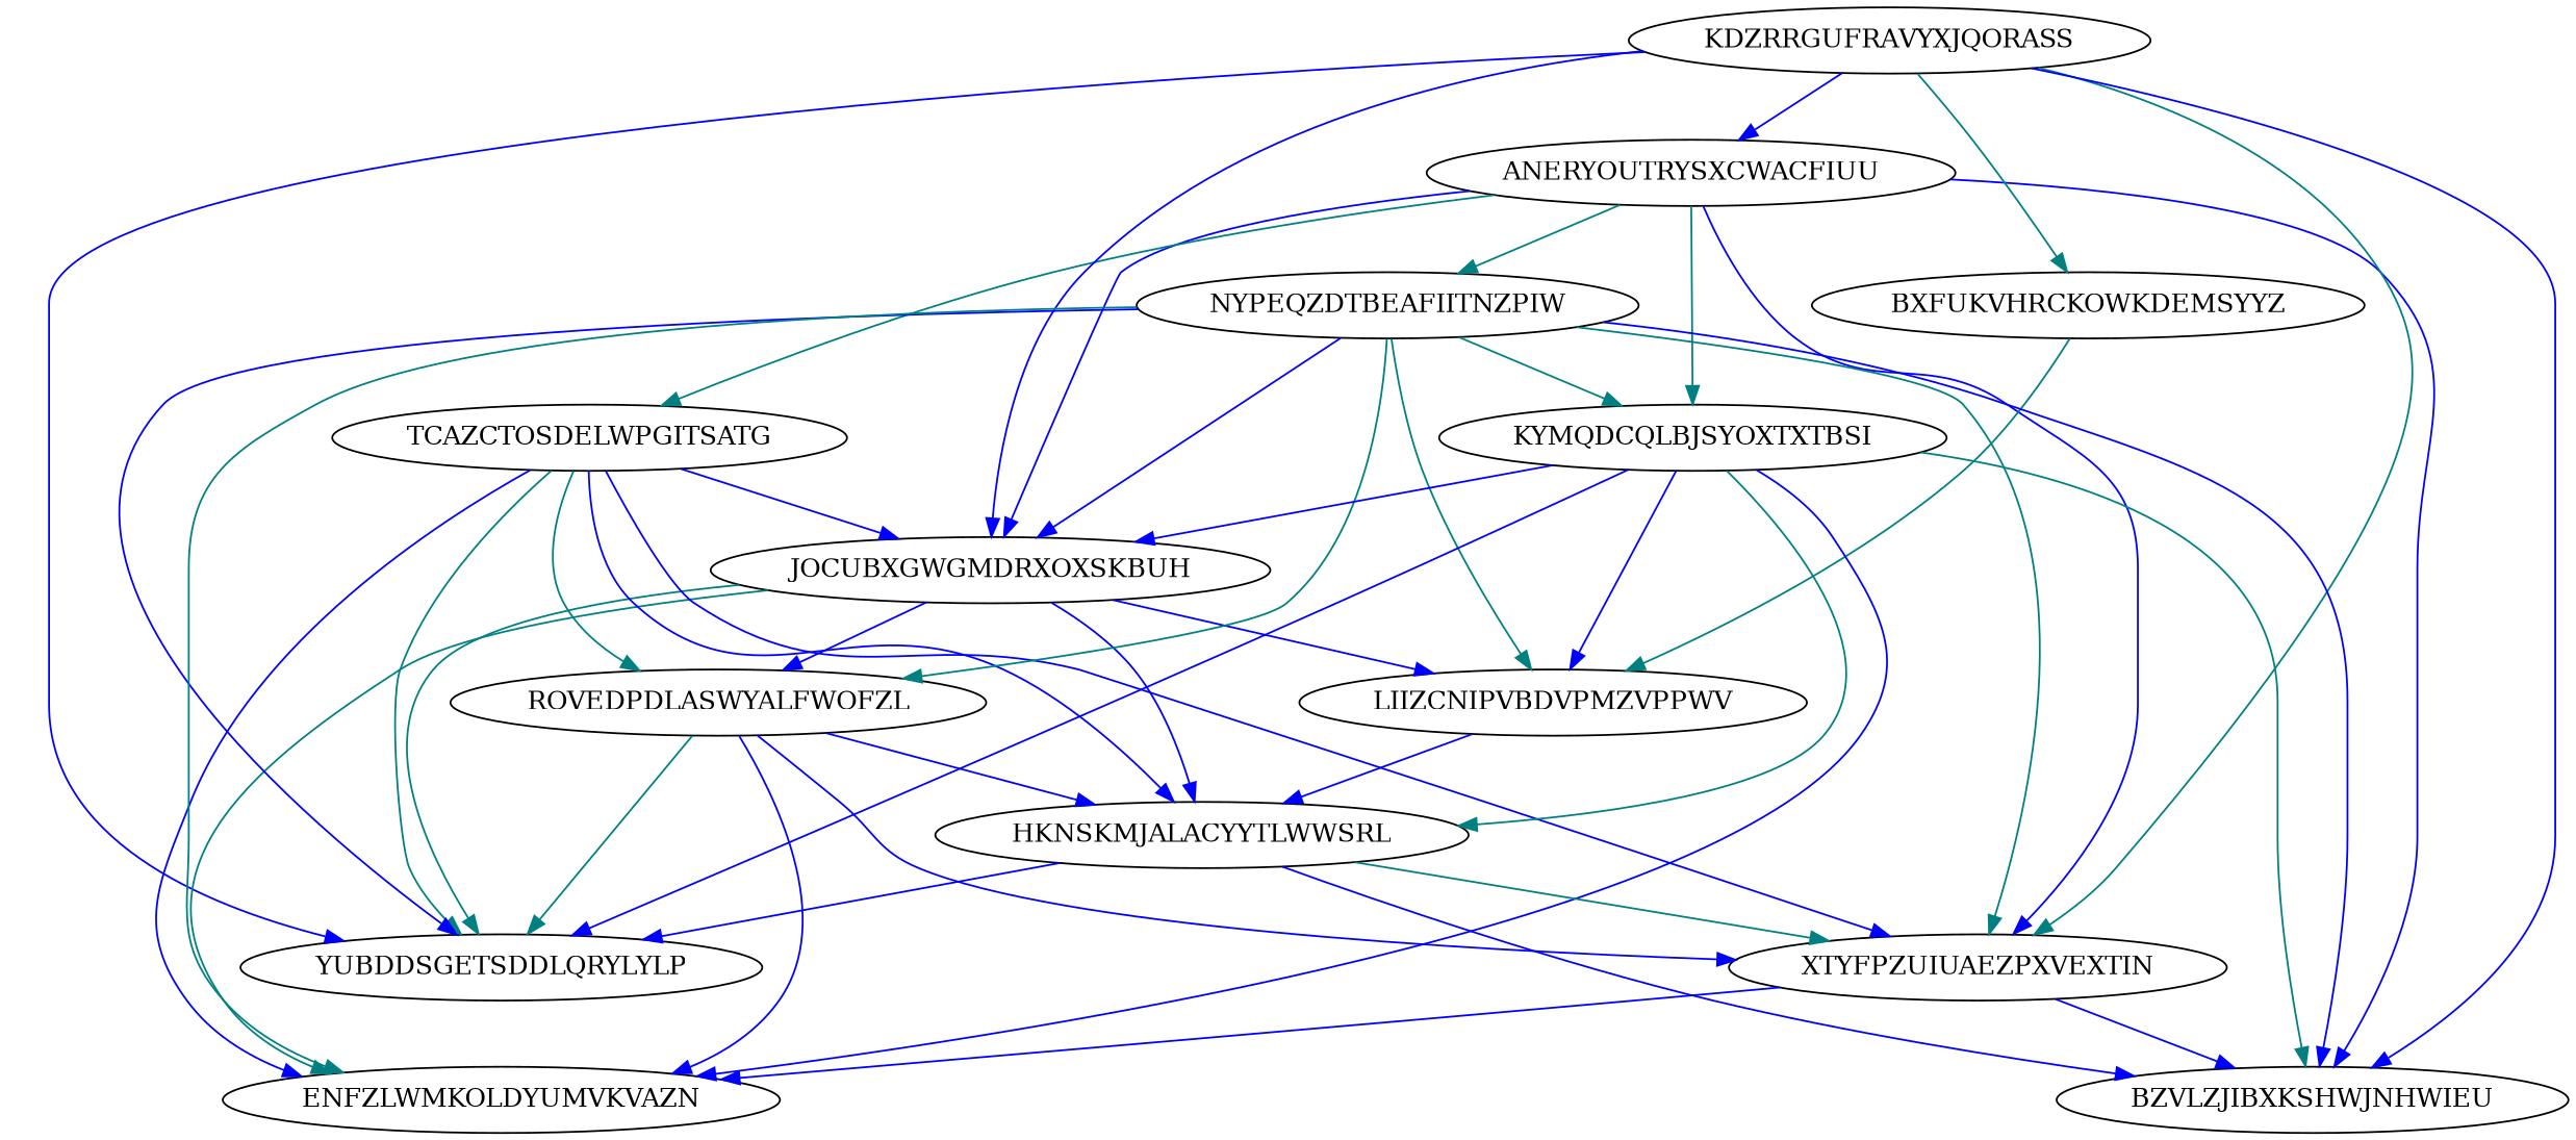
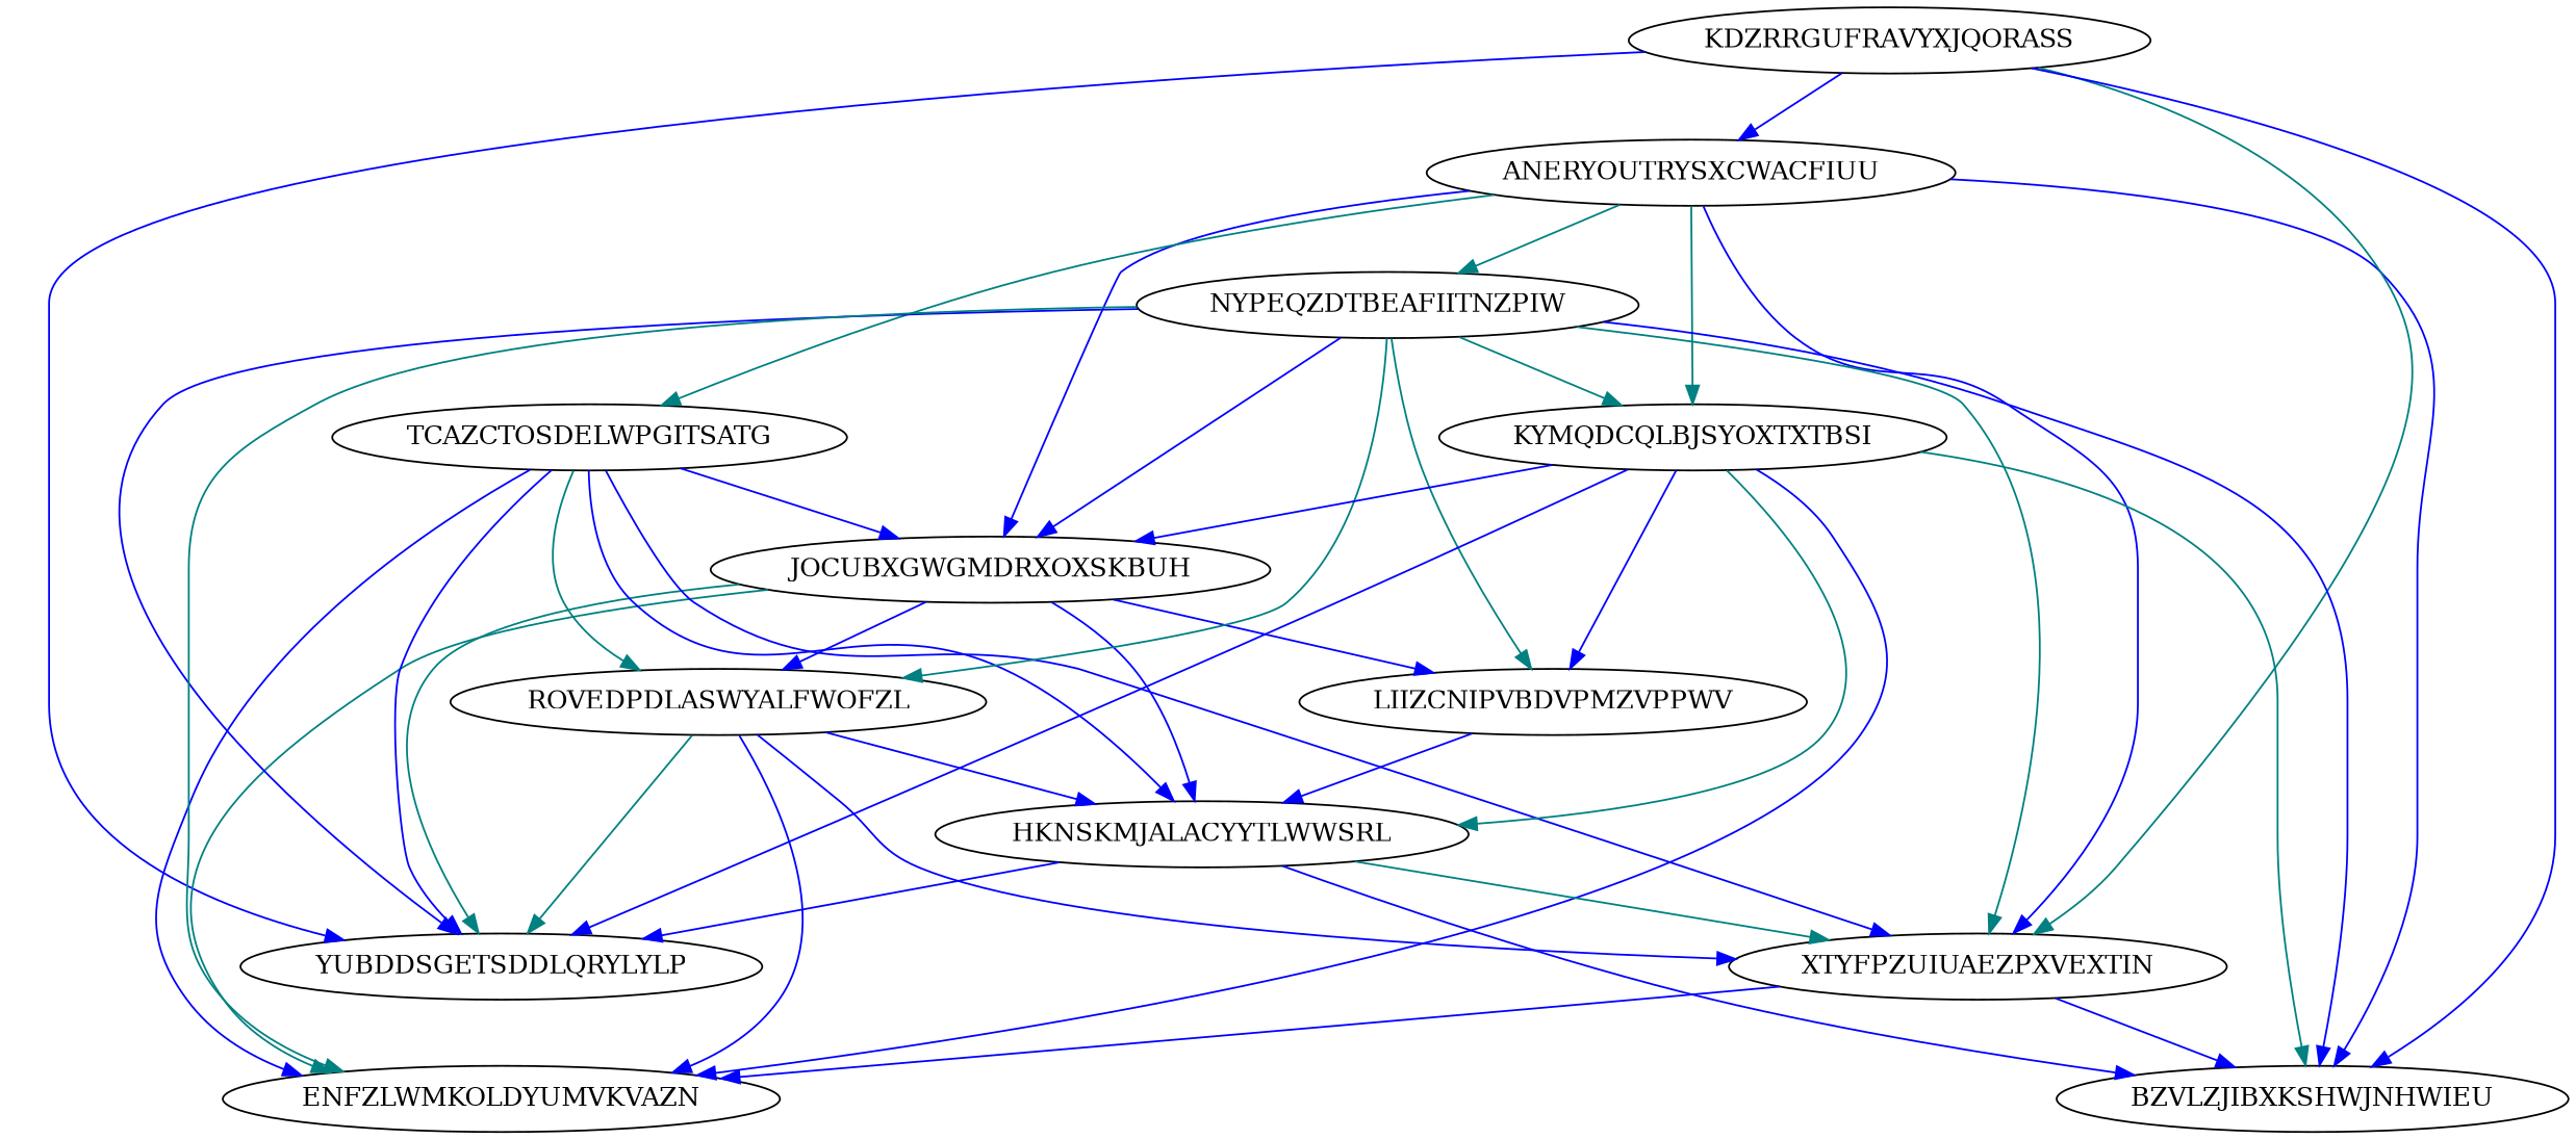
  digraph {
    node [Weight=14]
    edge [Weight=18 color=blue]
    ANERYOUTRYSXCWACFIUU [Weight=18]
    KDZRRGUFRAVYXJQORASS
    JOCUBXGWGMDRXOXSKBUH
-   BXFUKVHRCKOWKDEMSYYZ
    XTYFPZUIUAEZPXVEXTIN [Weight=20]
    BZVLZJIBXKSHWJNHWIEU [Weight=13]
    YUBDDSGETSDDLQRYLYLP [Weight=13]
    TCAZCTOSDELWPGITSATG [Weight=17]
    NYPEQZDTBEAFIITNZPIW [Weight=13]
    KYMQDCQLBJSYOXTXTBSI [Weight=17]
    ROVEDPDLASWYALFWOFZL [Weight=10]
    HKNSKMJALACYYTLWWSRL [Weight=10]
    ENFZLWMKOLDYUMVKVAZN [Weight=10]
    LIIZCNIPVBDVPMZVPPWV [Weight=12]
    ANERYOUTRYSXCWACFIUU -> JOCUBXGWGMDRXOXSKBUH [Weight=13]
    ANERYOUTRYSXCWACFIUU -> XTYFPZUIUAEZPXVEXTIN [Weight=11]
    ANERYOUTRYSXCWACFIUU -> BZVLZJIBXKSHWJNHWIEU [Weight=13]
    ANERYOUTRYSXCWACFIUU -> TCAZCTOSDELWPGITSATG [Weight=16 color=teal]
    ANERYOUTRYSXCWACFIUU -> NYPEQZDTBEAFIITNZPIW [Weight=19 color=teal]
    ANERYOUTRYSXCWACFIUU -> KYMQDCQLBJSYOXTXTBSI [color=teal]
    KDZRRGUFRAVYXJQORASS -> ANERYOUTRYSXCWACFIUU [Weight=16]
-   KDZRRGUFRAVYXJQORASS -> JOCUBXGWGMDRXOXSKBUH [Weight=19]
-   KDZRRGUFRAVYXJQORASS -> BXFUKVHRCKOWKDEMSYYZ [Weight=16 color=teal]
    KDZRRGUFRAVYXJQORASS -> XTYFPZUIUAEZPXVEXTIN [Weight=20 color=teal]
    KDZRRGUFRAVYXJQORASS -> BZVLZJIBXKSHWJNHWIEU
    KDZRRGUFRAVYXJQORASS -> YUBDDSGETSDDLQRYLYLP
    JOCUBXGWGMDRXOXSKBUH -> YUBDDSGETSDDLQRYLYLP [Weight=19 color=teal]
    JOCUBXGWGMDRXOXSKBUH -> ROVEDPDLASWYALFWOFZL [Weight=11]
    JOCUBXGWGMDRXOXSKBUH -> HKNSKMJALACYYTLWWSRL [Weight=10]
    JOCUBXGWGMDRXOXSKBUH -> ENFZLWMKOLDYUMVKVAZN [color=teal]
    JOCUBXGWGMDRXOXSKBUH -> LIIZCNIPVBDVPMZVPPWV [Weight=17]
-   BXFUKVHRCKOWKDEMSYYZ -> LIIZCNIPVBDVPMZVPPWV [color=teal]
    XTYFPZUIUAEZPXVEXTIN -> BZVLZJIBXKSHWJNHWIEU [Weight=11]
    XTYFPZUIUAEZPXVEXTIN -> ENFZLWMKOLDYUMVKVAZN [Weight=11]
    TCAZCTOSDELWPGITSATG -> JOCUBXGWGMDRXOXSKBUH [Weight=13]
    TCAZCTOSDELWPGITSATG -> XTYFPZUIUAEZPXVEXTIN [Weight=17]
-   TCAZCTOSDELWPGITSATG -> YUBDDSGETSDDLQRYLYLP [Weight=20 color=teal]
+   TCAZCTOSDELWPGITSATG -> YUBDDSGETSDDLQRYLYLP [Weight=20]
    TCAZCTOSDELWPGITSATG -> ROVEDPDLASWYALFWOFZL [Weight=11 color=teal]
    TCAZCTOSDELWPGITSATG -> HKNSKMJALACYYTLWWSRL
    TCAZCTOSDELWPGITSATG -> ENFZLWMKOLDYUMVKVAZN [Weight=14]
    NYPEQZDTBEAFIITNZPIW -> JOCUBXGWGMDRXOXSKBUH [Weight=10]
    NYPEQZDTBEAFIITNZPIW -> XTYFPZUIUAEZPXVEXTIN [Weight=14 color=teal]
    NYPEQZDTBEAFIITNZPIW -> BZVLZJIBXKSHWJNHWIEU
    NYPEQZDTBEAFIITNZPIW -> YUBDDSGETSDDLQRYLYLP
    NYPEQZDTBEAFIITNZPIW -> KYMQDCQLBJSYOXTXTBSI [Weight=16 color=teal]
    NYPEQZDTBEAFIITNZPIW -> ROVEDPDLASWYALFWOFZL [Weight=12 color=teal]
    NYPEQZDTBEAFIITNZPIW -> ENFZLWMKOLDYUMVKVAZN [color=teal]
    NYPEQZDTBEAFIITNZPIW -> LIIZCNIPVBDVPMZVPPWV [Weight=11 color=teal]
    KYMQDCQLBJSYOXTXTBSI -> JOCUBXGWGMDRXOXSKBUH
    KYMQDCQLBJSYOXTXTBSI -> BZVLZJIBXKSHWJNHWIEU [Weight=20 color=teal]
    KYMQDCQLBJSYOXTXTBSI -> YUBDDSGETSDDLQRYLYLP [Weight=14]
    KYMQDCQLBJSYOXTXTBSI -> HKNSKMJALACYYTLWWSRL [Weight=12 color=teal]
    KYMQDCQLBJSYOXTXTBSI -> ENFZLWMKOLDYUMVKVAZN [Weight=17]
    KYMQDCQLBJSYOXTXTBSI -> LIIZCNIPVBDVPMZVPPWV [Weight=19]
    ROVEDPDLASWYALFWOFZL -> XTYFPZUIUAEZPXVEXTIN [Weight=12]
    ROVEDPDLASWYALFWOFZL -> YUBDDSGETSDDLQRYLYLP [Weight=10 color=teal]
    ROVEDPDLASWYALFWOFZL -> HKNSKMJALACYYTLWWSRL [Weight=16]
    ROVEDPDLASWYALFWOFZL -> ENFZLWMKOLDYUMVKVAZN
    HKNSKMJALACYYTLWWSRL -> XTYFPZUIUAEZPXVEXTIN [color=teal]
    HKNSKMJALACYYTLWWSRL -> BZVLZJIBXKSHWJNHWIEU [Weight=14]
    HKNSKMJALACYYTLWWSRL -> YUBDDSGETSDDLQRYLYLP [Weight=10]
    LIIZCNIPVBDVPMZVPPWV -> HKNSKMJALACYYTLWWSRL [Weight=20]
  }
